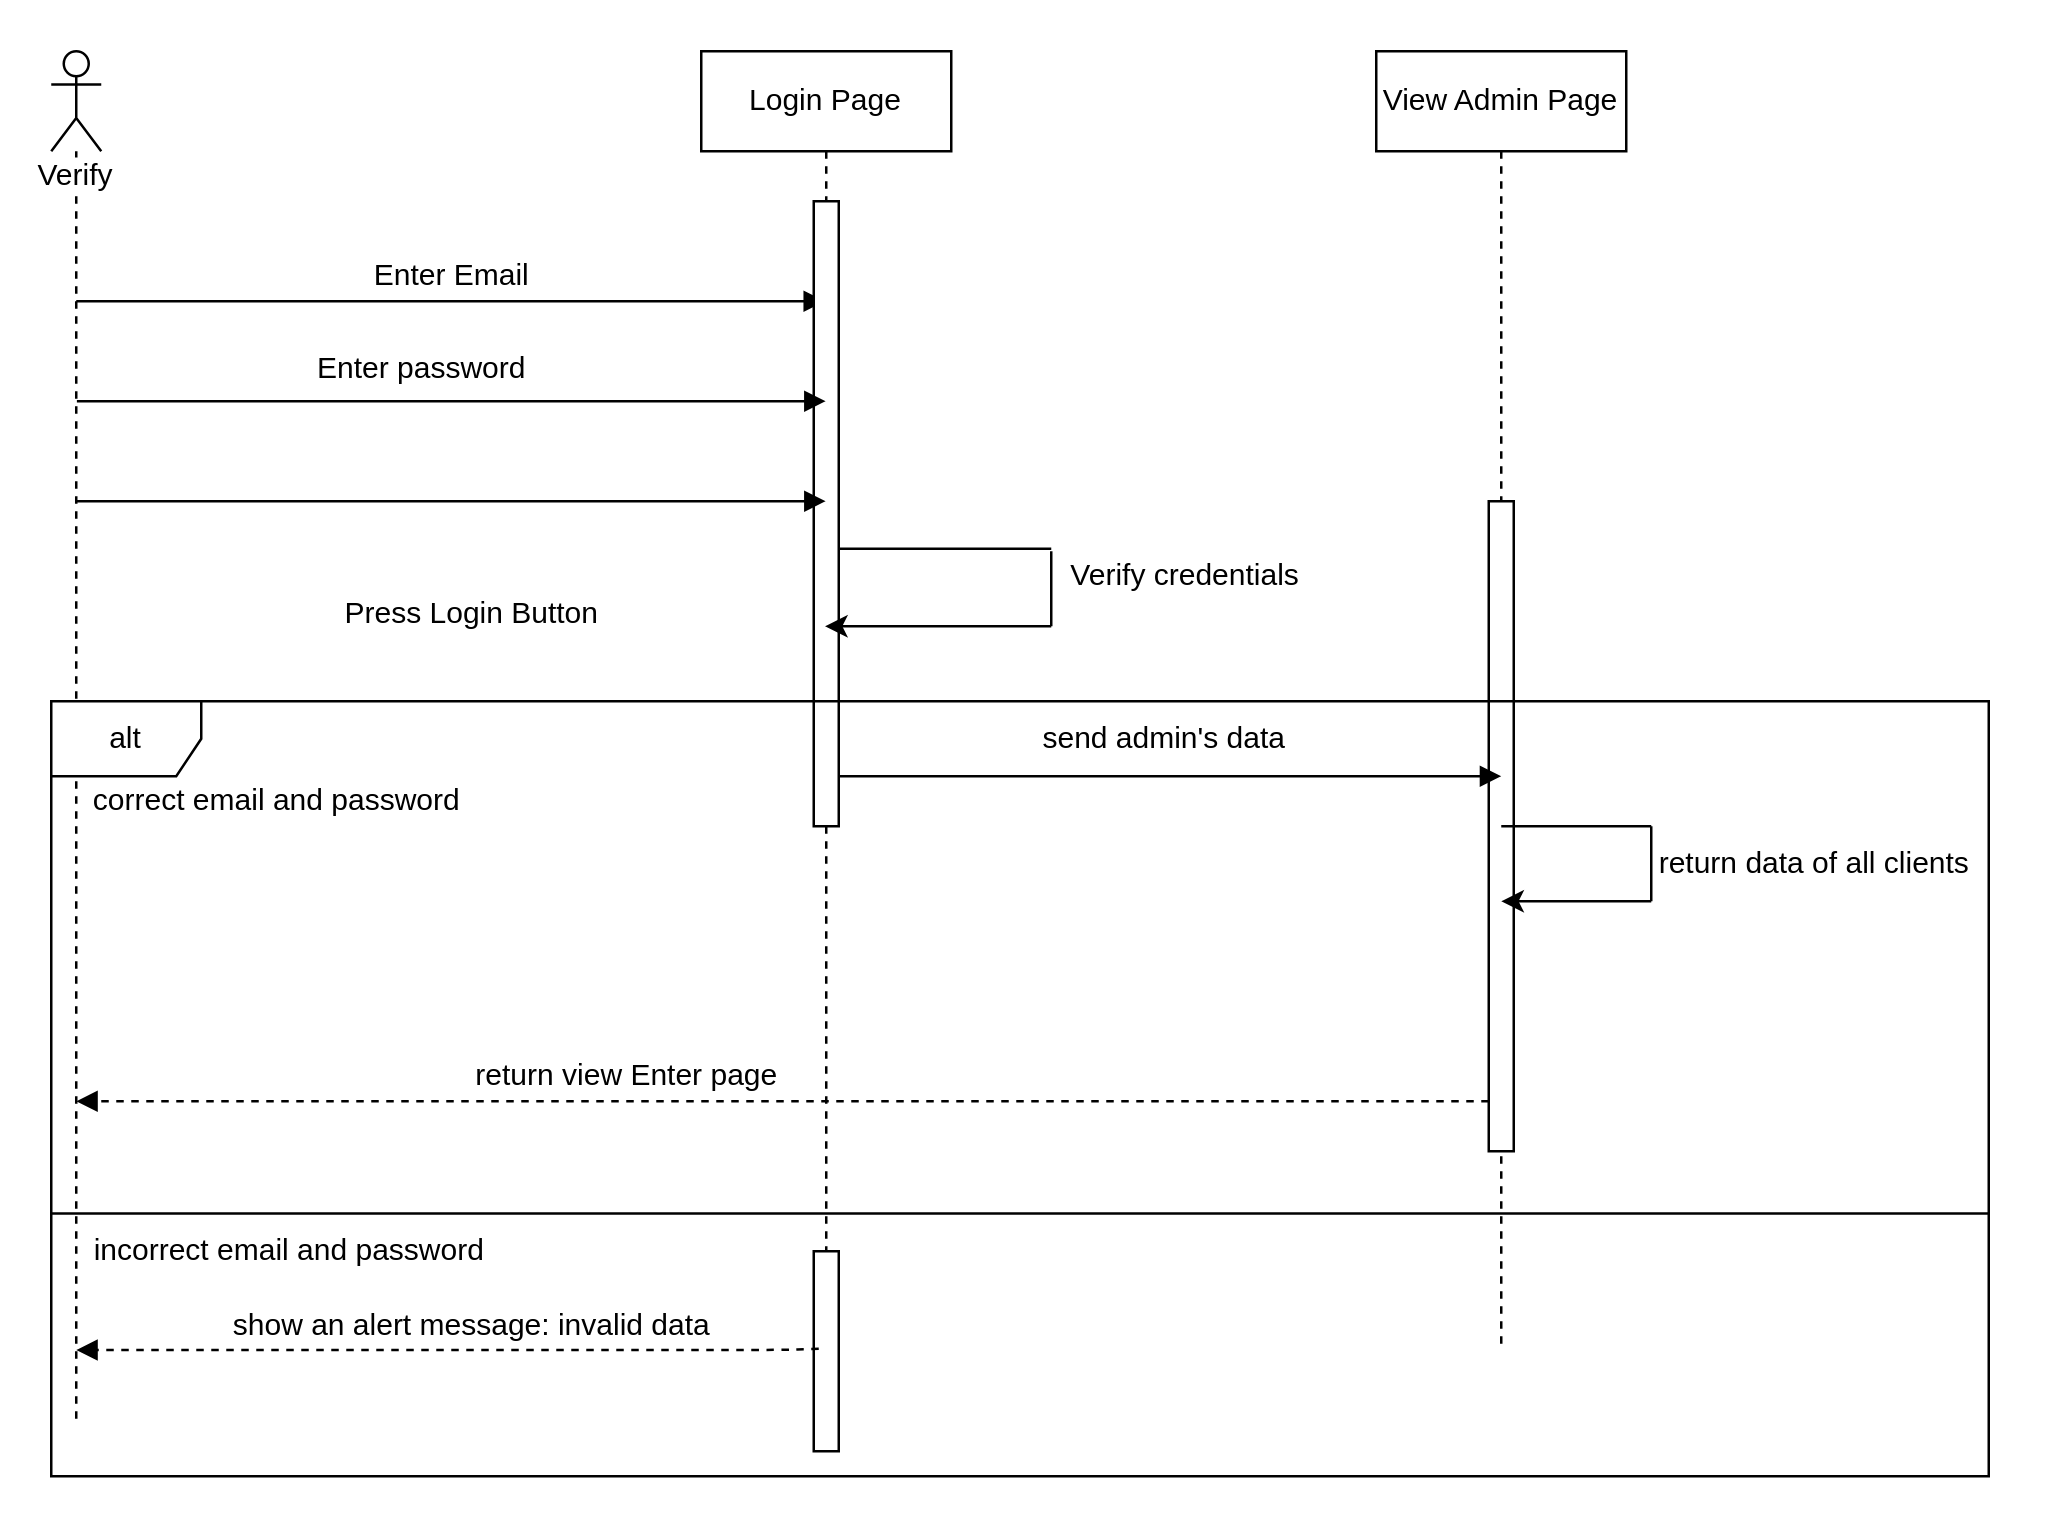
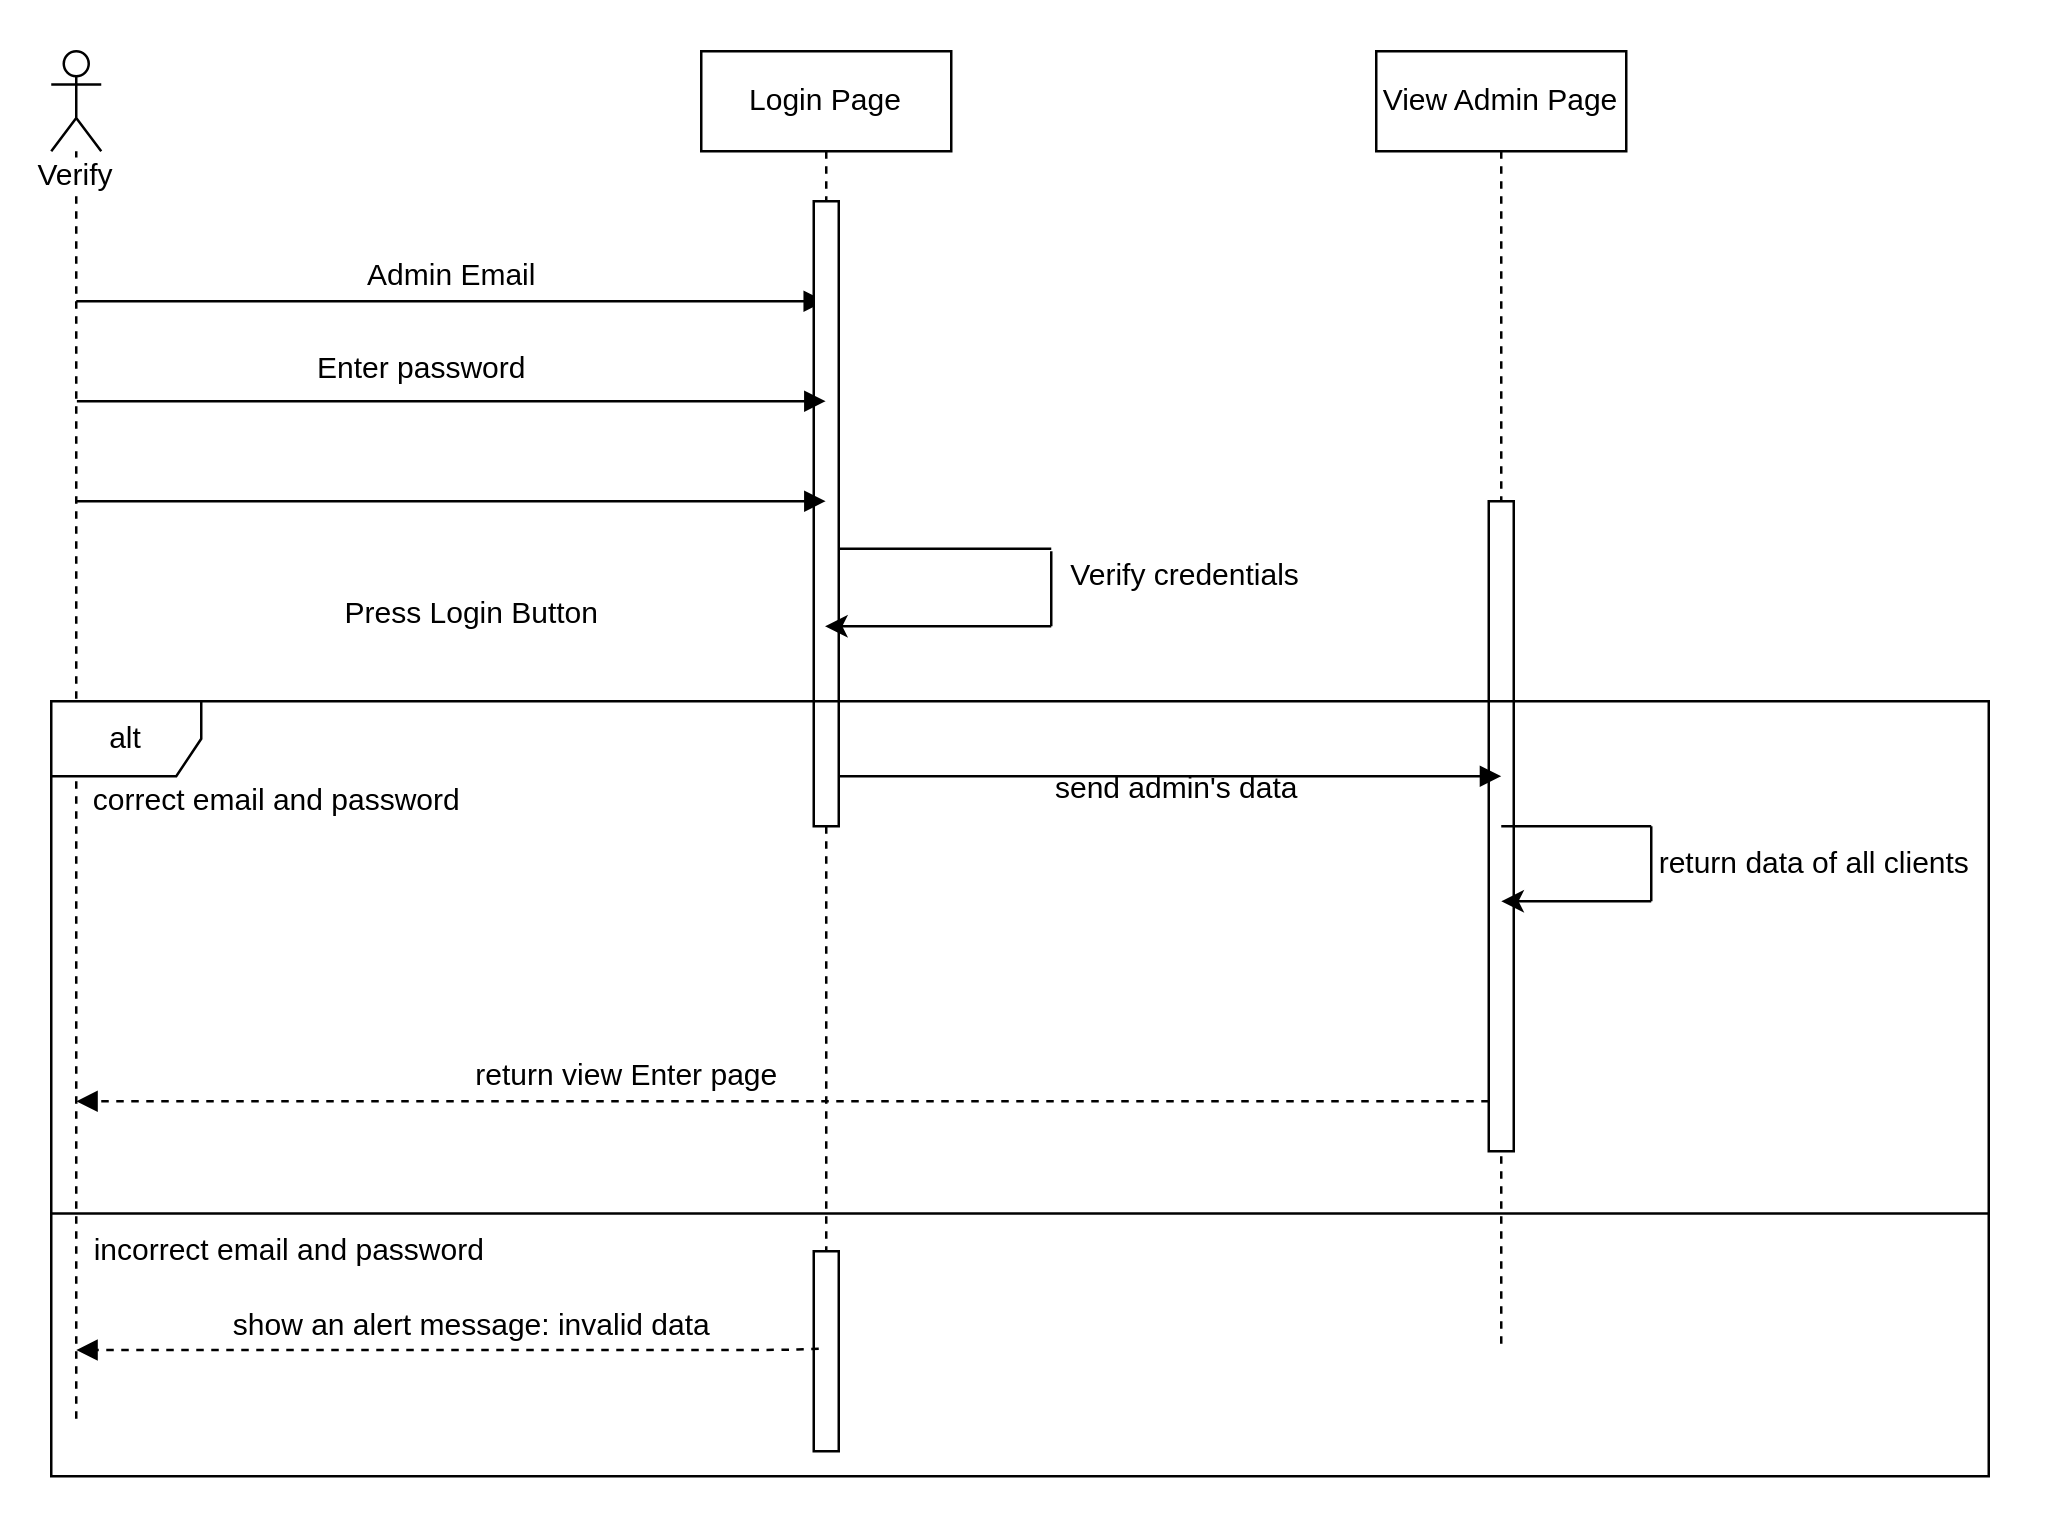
  <mxCell id="0" />
  <mxCell id="1" parent="0" />
  <mxCell id="2" value="Verify" style="shape=umlLifeline;participant=umlActor;perimeter=lifelinePerimeter;whiteSpace=wrap;html=1;container=1;collapsible=0;recursiveResize=0;verticalAlign=top;spacingTop=36;labelBackgroundColor=#ffffff;outlineConnect=0;" parent="1" vertex="1"><mxGeometry x="20" y="20" width="20" height="550" as="geometry" /></mxCell>
  <mxCell id="3" value="" style="endArrow=block;endFill=1;endSize=6;html=1;" parent="2" target="4" edge="1"><mxGeometry width="100" relative="1" as="geometry"><mxPoint x="10" y="100" as="sourcePoint" /><mxPoint x="110" y="100" as="targetPoint" /></mxGeometry></mxCell>
  <mxCell id="4" value="Login Page&lt;br&gt;" style="shape=umlLifeline;perimeter=lifelinePerimeter;whiteSpace=wrap;html=1;container=1;collapsible=0;recursiveResize=0;outlineConnect=0;" parent="1" vertex="1"><mxGeometry x="280" y="20" width="100" height="540" as="geometry" /></mxCell>
  <mxCell id="5" value="" style="html=1;points=[];perimeter=orthogonalPerimeter;" parent="4" vertex="1"><mxGeometry x="45" y="60" width="10" height="250" as="geometry" /></mxCell>
  <mxCell id="6" value="View Admin Page" style="shape=umlLifeline;perimeter=lifelinePerimeter;whiteSpace=wrap;html=1;container=1;collapsible=0;recursiveResize=0;outlineConnect=0;" parent="1" vertex="1"><mxGeometry x="550" y="20" width="100" height="520" as="geometry" /></mxCell>
  <mxCell id="7" value="" style="html=1;points=[];perimeter=orthogonalPerimeter;" parent="6" vertex="1"><mxGeometry x="45" y="180" width="10" height="260" as="geometry" /></mxCell>
- <mxCell id="8" value="Enter Email&lt;br&gt;" style="text;html=1;align=center;verticalAlign=middle;resizable=0;points=[];autosize=1;" parent="1" vertex="1"><mxGeometry x="140" y="100" width="80" height="20" as="geometry" /></mxCell>
+ <mxCell id="8" value="Admin Email&lt;br&gt;" style="text;html=1;align=center;verticalAlign=middle;resizable=0;points=[];autosize=1;" parent="1" vertex="1"><mxGeometry x="140" y="100" width="80" height="20" as="geometry" /></mxCell>
  <mxCell id="9" value="" style="endArrow=block;endFill=1;endSize=6;html=1;" parent="1" edge="1"><mxGeometry width="100" relative="1" as="geometry"><mxPoint x="30.25" y="160" as="sourcePoint" /><mxPoint x="329.75" y="160" as="targetPoint" /></mxGeometry></mxCell>
  <mxCell id="10" value="Enter password&lt;br&gt;&lt;br&gt;" style="text;html=1;align=center;verticalAlign=middle;resizable=0;points=[];autosize=1;" parent="1" vertex="1"><mxGeometry x="118" y="139" width="100" height="30" as="geometry" /></mxCell>
  <mxCell id="11" value="" style="endArrow=block;endFill=1;endSize=6;html=1;" parent="1" edge="1"><mxGeometry width="100" relative="1" as="geometry"><mxPoint x="30.25" y="200" as="sourcePoint" /><mxPoint x="329.75" y="200" as="targetPoint" /></mxGeometry></mxCell>
  <mxCell id="12" value="Press Login Button&lt;br&gt;" style="text;html=1;align=center;verticalAlign=middle;resizable=0;points=[];autosize=1;" parent="1" vertex="1"><mxGeometry x="128" y="235" width="120" height="20" as="geometry" /></mxCell>
  <mxCell id="13" value="alt" style="shape=umlFrame;whiteSpace=wrap;html=1;" parent="1" vertex="1"><mxGeometry x="20" y="280" width="775" height="310" as="geometry" /></mxCell>
  <mxCell id="14" value="correct email and password" style="text;html=1;align=center;verticalAlign=middle;resizable=0;points=[];autosize=1;" parent="1" vertex="1"><mxGeometry x="30" y="310" width="160" height="20" as="geometry" /></mxCell>
  <mxCell id="15" value="" style="endArrow=block;endFill=1;endSize=6;html=1;" parent="1" edge="1"><mxGeometry width="100" relative="1" as="geometry"><mxPoint x="335" y="310" as="sourcePoint" /><mxPoint x="600" y="310" as="targetPoint" /></mxGeometry></mxCell>
- <mxCell id="16" value="send admin's data" style="text;html=1;align=center;verticalAlign=middle;resizable=0;points=[];autosize=1;" parent="1" vertex="1"><mxGeometry x="405" y="280" width="120" height="30" as="geometry" /></mxCell>
+ <mxCell id="16" value="send admin's data" style="text;html=1;align=center;verticalAlign=middle;resizable=0;points=[];autosize=1;" parent="1" vertex="1"><mxGeometry x="410" y="300" width="120" height="30" as="geometry" /></mxCell>
  <mxCell id="17" value="" style="endArrow=block;endFill=1;endSize=6;html=1;dashed=1;" parent="1" edge="1"><mxGeometry width="100" relative="1" as="geometry"><mxPoint x="595" y="440" as="sourcePoint" /><mxPoint x="30" y="440" as="targetPoint" /><Array as="points"><mxPoint x="305" y="440" /></Array></mxGeometry></mxCell>
  <mxCell id="18" value="return view Enter page" style="text;html=1;align=center;verticalAlign=middle;resizable=0;points=[];autosize=1;" parent="1" vertex="1"><mxGeometry x="175" y="415" width="150" height="30" as="geometry" /></mxCell>
  <mxCell id="19" value="" style="endArrow=none;html=1;exitX=0;exitY=0.661;exitDx=0;exitDy=0;exitPerimeter=0;entryX=1;entryY=0.661;entryDx=0;entryDy=0;entryPerimeter=0;" parent="1" source="13" target="13" edge="1"><mxGeometry width="50" height="50" relative="1" as="geometry"><mxPoint x="110" y="550" as="sourcePoint" /><mxPoint x="650" y="485" as="targetPoint" /></mxGeometry></mxCell>
  <mxCell id="20" value="incorrect email and password" style="text;html=1;align=center;verticalAlign=middle;resizable=0;points=[];autosize=1;" parent="1" vertex="1"><mxGeometry x="30" y="490" width="170" height="20" as="geometry" /></mxCell>
  <mxCell id="21" value="" style="html=1;points=[];perimeter=orthogonalPerimeter;" parent="1" vertex="1"><mxGeometry x="325" y="500" width="10" height="80" as="geometry" /></mxCell>
  <mxCell id="22" value="" style="endArrow=block;endFill=1;endSize=6;html=1;dashed=1;exitX=0.2;exitY=0.488;exitDx=0;exitDy=0;exitPerimeter=0;" parent="1" source="21" edge="1"><mxGeometry width="100" relative="1" as="geometry"><mxPoint x="600" y="539.5" as="sourcePoint" /><mxPoint x="30" y="539.5" as="targetPoint" /><Array as="points"><mxPoint x="310" y="539.5" /></Array></mxGeometry></mxCell>
  <mxCell id="23" value="show an alert message: invalid data" style="text;html=1;align=center;verticalAlign=middle;resizable=0;points=[];autosize=1;" parent="1" vertex="1"><mxGeometry x="83" y="515" width="210" height="30" as="geometry" /></mxCell>
  <mxCell id="24" value="" style="endArrow=none;html=1;" parent="1" source="5" edge="1"><mxGeometry width="50" height="50" relative="1" as="geometry"><mxPoint x="350" y="219" as="sourcePoint" /><mxPoint x="420" y="219" as="targetPoint" /></mxGeometry></mxCell>
  <mxCell id="25" value="" style="endArrow=classic;html=1;" parent="1" target="4" edge="1"><mxGeometry width="50" height="50" relative="1" as="geometry"><mxPoint x="420" y="250" as="sourcePoint" /><mxPoint x="400" y="210" as="targetPoint" /></mxGeometry></mxCell>
  <mxCell id="26" value="Verify credentials&amp;nbsp;" style="text;html=1;align=center;verticalAlign=middle;resizable=0;points=[];autosize=1;" parent="1" vertex="1"><mxGeometry x="420" y="220" width="110" height="20" as="geometry" /></mxCell>
  <mxCell id="27" value="" style="endArrow=none;html=1;" parent="1" edge="1"><mxGeometry width="50" height="50" relative="1" as="geometry"><mxPoint x="420" y="250" as="sourcePoint" /><mxPoint x="420" y="220" as="targetPoint" /></mxGeometry></mxCell>
  <mxCell id="28" value="" style="endArrow=none;html=1;" parent="1" edge="1"><mxGeometry width="50" height="50" relative="1" as="geometry"><mxPoint x="600" y="330" as="sourcePoint" /><mxPoint x="660" y="330" as="targetPoint" /></mxGeometry></mxCell>
  <mxCell id="29" value="" style="endArrow=none;html=1;" parent="1" edge="1"><mxGeometry width="50" height="50" relative="1" as="geometry"><mxPoint x="660" y="360" as="sourcePoint" /><mxPoint x="660" y="330" as="targetPoint" /></mxGeometry></mxCell>
  <mxCell id="30" value="" style="endArrow=classic;html=1;" parent="1" edge="1"><mxGeometry width="50" height="50" relative="1" as="geometry"><mxPoint x="660" y="360" as="sourcePoint" /><mxPoint x="600" y="360" as="targetPoint" /></mxGeometry></mxCell>
  <mxCell id="31" value="return data of all clients" style="text;html=1;align=center;verticalAlign=middle;resizable=0;points=[];autosize=1;" parent="1" vertex="1"><mxGeometry x="650" y="330" width="150" height="30" as="geometry" /></mxCell>
